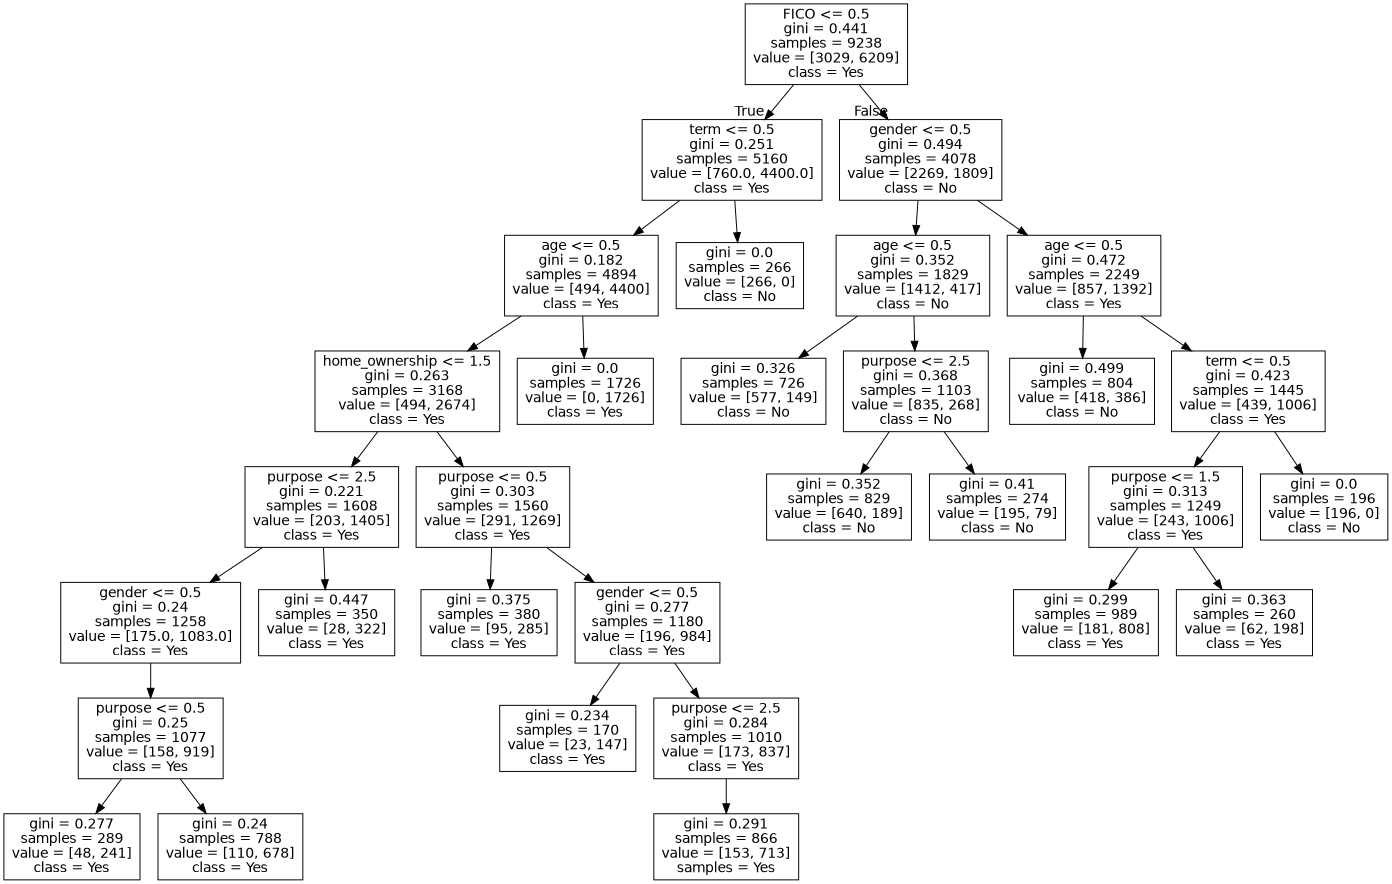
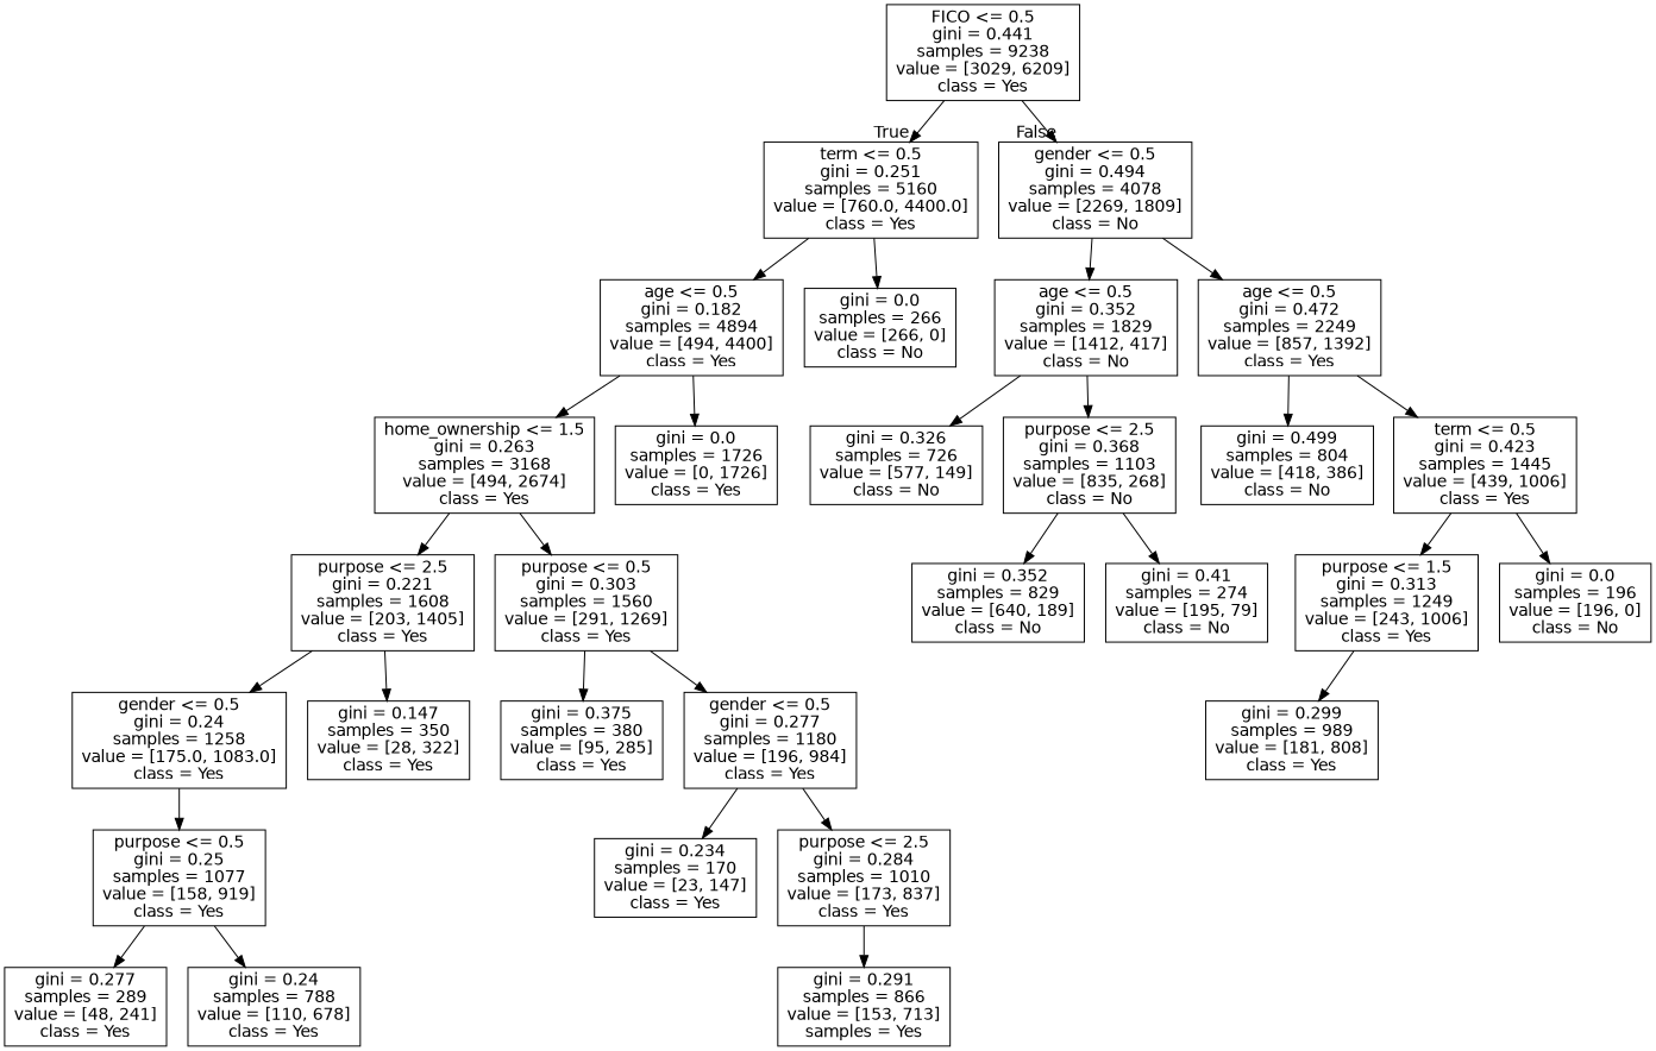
  digraph {
    node [fontname=helvetica shape=box]
    edge [fontname=helvetica]
    n1 [label="FICO <= 0.5\ngini = 0.441\nsamples = 9238\nvalue = [3029, 6209]\nclass = Yes"]
    n2 [label="term <= 0.5\ngini = 0.251\nsamples = 5160\nvalue = [760.0, 4400.0]\nclass = Yes"]
    n3 [label="gender <= 0.5\ngini = 0.494\nsamples = 4078\nvalue = [2269, 1809]\nclass = No"]
    n4 [label="age <= 0.5\ngini = 0.182\nsamples = 4894\nvalue = [494, 4400]\nclass = Yes"]
    n5 [label="gini = 0.0\nsamples = 266\nvalue = [266, 0]\nclass = No"]
    n6 [label="age <= 0.5\ngini = 0.352\nsamples = 1829\nvalue = [1412, 417]\nclass = No"]
    n7 [label="age <= 0.5\ngini = 0.472\nsamples = 2249\nvalue = [857, 1392]\nclass = Yes"]
    n8 [label="home_ownership <= 1.5\ngini = 0.263\nsamples = 3168\nvalue = [494, 2674]\nclass = Yes"]
    n9 [label="gini = 0.0\nsamples = 1726\nvalue = [0, 1726]\nclass = Yes"]
    n10 [label="purpose <= 2.5\ngini = 0.221\nsamples = 1608\nvalue = [203, 1405]\nclass = Yes"]
    n11 [label="purpose <= 0.5\ngini = 0.303\nsamples = 1560\nvalue = [291, 1269]\nclass = Yes"]
    n12 [label="gender <= 0.5\ngini = 0.24\nsamples = 1258\nvalue = [175.0, 1083.0]\nclass = Yes"]
-   n13 [label="gini = 0.447\nsamples = 350\nvalue = [28, 322]\nclass = Yes"]
+   n13 [label="gini = 0.147\nsamples = 350\nvalue = [28, 322]\nclass = Yes"]
    n14 [label="gini = 0.375\nsamples = 380\nvalue = [95, 285]\nclass = Yes"]
    n15 [label="gender <= 0.5\ngini = 0.277\nsamples = 1180\nvalue = [196, 984]\nclass = Yes"]
    n16 [label="purpose <= 0.5\ngini = 0.25\nsamples = 1077\nvalue = [158, 919]\nclass = Yes"]
    n17 [label="gini = 0.277\nsamples = 289\nvalue = [48, 241]\nclass = Yes"]
    n18 [label="gini = 0.24\nsamples = 788\nvalue = [110, 678]\nclass = Yes"]
    n19 [label="gini = 0.234\nsamples = 170\nvalue = [23, 147]\nclass = Yes"]
    n20 [label="purpose <= 2.5\ngini = 0.284\nsamples = 1010\nvalue = [173, 837]\nclass = Yes"]
    n21 [label="gini = 0.291\nsamples = 866\nvalue = [153, 713]\nsamples = Yes"]
    n22 [label="gini = 0.326\nsamples = 726\nvalue = [577, 149]\nclass = No"]
    n23 [label="purpose <= 2.5\ngini = 0.368\nsamples = 1103\nvalue = [835, 268]\nclass = No"]
    n24 [label="gini = 0.499\nsamples = 804\nvalue = [418, 386]\nclass = No"]
    n25 [label="term <= 0.5\ngini = 0.423\nsamples = 1445\nvalue = [439, 1006]\nclass = Yes"]
    n26 [label="gini = 0.352\nsamples = 829\nvalue = [640, 189]\nclass = No"]
    n27 [label="gini = 0.41\nsamples = 274\nvalue = [195, 79]\nclass = No"]
    n28 [label="purpose <= 1.5\ngini = 0.313\nsamples = 1249\nvalue = [243, 1006]\nclass = Yes"]
    n29 [label="gini = 0.0\nsamples = 196\nvalue = [196, 0]\nclass = No"]
    n30 [label="gini = 0.299\nsamples = 989\nvalue = [181, 808]\nclass = Yes"]
-   n31 [label="gini = 0.363\nsamples = 260\nvalue = [62, 198]\nclass = Yes"]
    n1 -> n2 [headlabel=True labelangle=45 labeldistance=2.5]
    n1 -> n3 [headlabel=False labelangle=-45 labeldistance=2.5]
    n2 -> n4
    n2 -> n5
    n3 -> n6
    n3 -> n7
    n4 -> n8
    n4 -> n9
    n6 -> n22
    n6 -> n23
    n7 -> n24
    n7 -> n25
    n8 -> n10
    n8 -> n11
    n10 -> n12
    n10 -> n13
    n11 -> n14
    n11 -> n15
    n12 -> n16
    n15 -> n19
    n15 -> n20
    n16 -> n17
    n16 -> n18
    n20 -> n21
    n23 -> n26
    n23 -> n27
    n25 -> n28
    n25 -> n29
    n28 -> n30
-   n28 -> n31
  }
